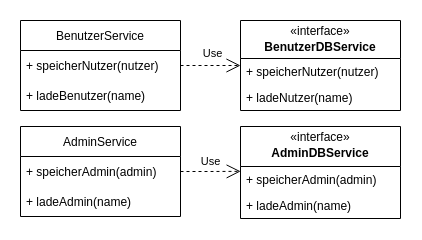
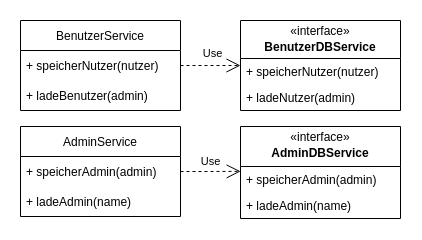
  <mxCell id="0" />
  <mxCell id="1" parent="0" />
  <mxCell id="2" value="" style="group" parent="1" vertex="1" connectable="0"><mxGeometry x="240" y="20" width="160" height="90" as="geometry" /></mxCell>
  <mxCell id="3" value="" style="group" parent="2" vertex="1" connectable="0"><mxGeometry width="160" height="90" as="geometry" /></mxCell>
  <mxCell id="4" value="" style="group" parent="3" vertex="1" connectable="0"><mxGeometry width="160" height="90" as="geometry" /></mxCell>
  <mxCell id="5" value="" style="swimlane;fontStyle=0;childLayout=stackLayout;horizontal=1;startSize=38;fillColor=none;horizontalStack=0;resizeParent=1;resizeParentMax=0;resizeLast=0;collapsible=1;marginBottom=0;" parent="4" vertex="1"><mxGeometry width="160" height="90" as="geometry"><mxRectangle width="50" height="40" as="alternateBounds" /></mxGeometry></mxCell>
  <mxCell id="6" value="+ speicherNutzer(nutzer)" style="text;strokeColor=none;fillColor=none;align=left;verticalAlign=middle;spacingLeft=4;spacingRight=4;overflow=hidden;rotatable=0;points=[[0,0.5],[1,0.5]];portConstraint=eastwest;" parent="5" vertex="1"><mxGeometry y="38" width="160" height="26" as="geometry" /></mxCell>
- <mxCell id="7" value="+ ladeNutzer(name)" style="text;strokeColor=none;fillColor=none;align=left;verticalAlign=middle;spacingLeft=4;spacingRight=4;overflow=hidden;rotatable=0;points=[[0,0.5],[1,0.5]];portConstraint=eastwest;" parent="5" vertex="1"><mxGeometry y="64" width="160" height="26" as="geometry" /></mxCell>
+ <mxCell id="7" value="+ ladeNutzer(admin)" style="text;strokeColor=none;fillColor=none;align=left;verticalAlign=middle;spacingLeft=4;spacingRight=4;overflow=hidden;rotatable=0;points=[[0,0.5],[1,0.5]];portConstraint=eastwest;" parent="5" vertex="1"><mxGeometry y="64" width="160" height="26" as="geometry" /></mxCell>
  <mxCell id="8" value="BenutzerDBService" style="text;align=center;fontStyle=1;verticalAlign=middle;spacingLeft=3;spacingRight=3;strokeColor=none;rotatable=0;points=[[0,0.5],[1,0.5]];portConstraint=eastwest;" parent="4" vertex="1"><mxGeometry x="10" y="18.004" width="140" height="16.122" as="geometry" /></mxCell>
  <mxCell id="9" value="&lt;span&gt;«interface»&lt;/span&gt;" style="text;html=1;strokeColor=none;fillColor=none;align=center;verticalAlign=middle;whiteSpace=wrap;rounded=0;" parent="4" vertex="1"><mxGeometry x="10" y="3.997" width="140" height="14.882" as="geometry" /></mxCell>
  <mxCell id="10" value="BenutzerService" style="swimlane;fontStyle=0;childLayout=stackLayout;horizontal=1;startSize=30;horizontalStack=0;resizeParent=1;resizeParentMax=0;resizeLast=0;collapsible=1;marginBottom=0;" parent="1" vertex="1"><mxGeometry x="20" y="20" width="160" height="90" as="geometry"><mxRectangle x="210" y="114" width="120" height="30" as="alternateBounds" /></mxGeometry></mxCell>
  <mxCell id="11" value="+ speicherNutzer(nutzer)" style="text;strokeColor=none;fillColor=none;align=left;verticalAlign=middle;spacingLeft=4;spacingRight=4;overflow=hidden;points=[[0,0.5],[1,0.5]];portConstraint=eastwest;rotatable=0;" parent="10" vertex="1"><mxGeometry y="30" width="160" height="30" as="geometry" /></mxCell>
- <mxCell id="12" value="+ ladeBenutzer(name)" style="text;strokeColor=none;fillColor=none;align=left;verticalAlign=middle;spacingLeft=4;spacingRight=4;overflow=hidden;points=[[0,0.5],[1,0.5]];portConstraint=eastwest;rotatable=0;" parent="10" vertex="1"><mxGeometry y="60" width="160" height="30" as="geometry" /></mxCell>
+ <mxCell id="12" value="+ ladeBenutzer(admin)" style="text;strokeColor=none;fillColor=none;align=left;verticalAlign=middle;spacingLeft=4;spacingRight=4;overflow=hidden;points=[[0,0.5],[1,0.5]];portConstraint=eastwest;rotatable=0;" parent="10" vertex="1"><mxGeometry y="60" width="160" height="30" as="geometry" /></mxCell>
  <mxCell id="13" value="AdminService" style="swimlane;fontStyle=0;childLayout=stackLayout;horizontal=1;startSize=30;horizontalStack=0;resizeParent=1;resizeParentMax=0;resizeLast=0;collapsible=1;marginBottom=0;" parent="1" vertex="1"><mxGeometry x="20" y="126" width="160" height="90" as="geometry"><mxRectangle x="210" y="220" width="110" height="30" as="alternateBounds" /></mxGeometry></mxCell>
  <mxCell id="14" value="+ speicherAdmin(admin)" style="text;strokeColor=none;fillColor=none;align=left;verticalAlign=middle;spacingLeft=4;spacingRight=4;overflow=hidden;points=[[0,0.5],[1,0.5]];portConstraint=eastwest;rotatable=0;" parent="13" vertex="1"><mxGeometry y="30" width="160" height="30" as="geometry" /></mxCell>
  <mxCell id="15" value="+ ladeAdmin(name)" style="text;strokeColor=none;fillColor=none;align=left;verticalAlign=middle;spacingLeft=4;spacingRight=4;overflow=hidden;points=[[0,0.5],[1,0.5]];portConstraint=eastwest;rotatable=0;" parent="13" vertex="1"><mxGeometry y="60" width="160" height="30" as="geometry" /></mxCell>
  <mxCell id="16" value="Use" style="endArrow=open;endSize=12;dashed=1;html=1;rounded=0;edgeStyle=orthogonalEdgeStyle;exitX=1;exitY=0.5;exitDx=0;exitDy=0;entryX=0;entryY=0.5;entryDx=0;entryDy=0;" parent="1" source="10" target="5" edge="1"><mxGeometry x="0.062" y="12" width="160" relative="1" as="geometry"><mxPoint x="200" y="-14" as="sourcePoint" /><mxPoint x="230" y="56" as="targetPoint" /><Array as="points"><mxPoint x="190" y="65" /><mxPoint x="190" y="65" /></Array><mxPoint as="offset" /></mxGeometry></mxCell>
  <mxCell id="17" value="Use" style="endArrow=open;endSize=12;dashed=1;html=1;rounded=0;edgeStyle=orthogonalEdgeStyle;exitX=1;exitY=0.5;exitDx=0;exitDy=0;entryX=0.001;entryY=0.68;entryDx=0;entryDy=0;entryPerimeter=0;" parent="1" source="13" edge="1"><mxGeometry x="0.001" y="10" width="160" relative="1" as="geometry"><mxPoint x="150" y="45" as="sourcePoint" /><mxPoint x="240.16" y="170.842" as="targetPoint" /><mxPoint as="offset" /></mxGeometry></mxCell>
  <mxCell id="18" value="" style="group" parent="1" vertex="1" connectable="0"><mxGeometry x="240" y="126" width="160" height="90" as="geometry" /></mxCell>
  <mxCell id="19" value="" style="group" parent="18" vertex="1" connectable="0"><mxGeometry width="160" height="90" as="geometry" /></mxCell>
  <mxCell id="20" value="" style="group" parent="19" vertex="1" connectable="0"><mxGeometry width="160" height="90" as="geometry" /></mxCell>
  <mxCell id="21" value="" style="swimlane;fontStyle=0;childLayout=stackLayout;horizontal=1;startSize=40;fillColor=none;horizontalStack=0;resizeParent=1;resizeParentMax=0;resizeLast=0;collapsible=1;marginBottom=0;" parent="20" vertex="1"><mxGeometry width="160" height="92" as="geometry"><mxRectangle width="50" height="40" as="alternateBounds" /></mxGeometry></mxCell>
  <mxCell id="22" value="+ speicherAdmin(admin)" style="text;strokeColor=none;fillColor=none;align=left;verticalAlign=middle;spacingLeft=4;spacingRight=4;overflow=hidden;rotatable=0;points=[[0,0.5],[1,0.5]];portConstraint=eastwest;" parent="21" vertex="1"><mxGeometry y="40" width="160" height="26" as="geometry" /></mxCell>
  <mxCell id="23" value="+ ladeAdmin(name)" style="text;strokeColor=none;fillColor=none;align=left;verticalAlign=middle;spacingLeft=4;spacingRight=4;overflow=hidden;rotatable=0;points=[[0,0.5],[1,0.5]];portConstraint=eastwest;" parent="21" vertex="1"><mxGeometry y="66" width="160" height="26" as="geometry" /></mxCell>
  <mxCell id="24" value="AdminDBService" style="text;align=center;fontStyle=1;verticalAlign=middle;spacingLeft=3;spacingRight=3;strokeColor=none;rotatable=0;points=[[0,0.5],[1,0.5]];portConstraint=eastwest;" parent="20" vertex="1"><mxGeometry x="10" y="18.004" width="140" height="16.122" as="geometry" /></mxCell>
  <mxCell id="25" value="&lt;span&gt;«interface»&lt;/span&gt;" style="text;html=1;strokeColor=none;fillColor=none;align=center;verticalAlign=middle;whiteSpace=wrap;rounded=0;" parent="20" vertex="1"><mxGeometry x="10" y="3.997" width="140" height="14.882" as="geometry" /></mxCell>
